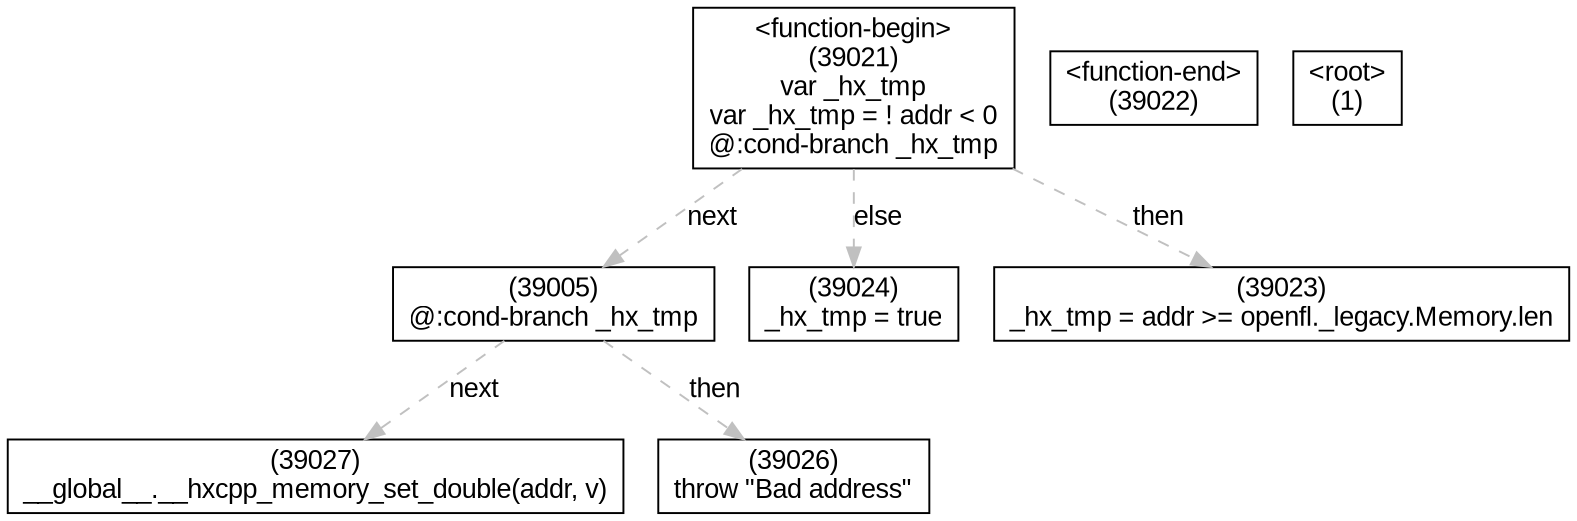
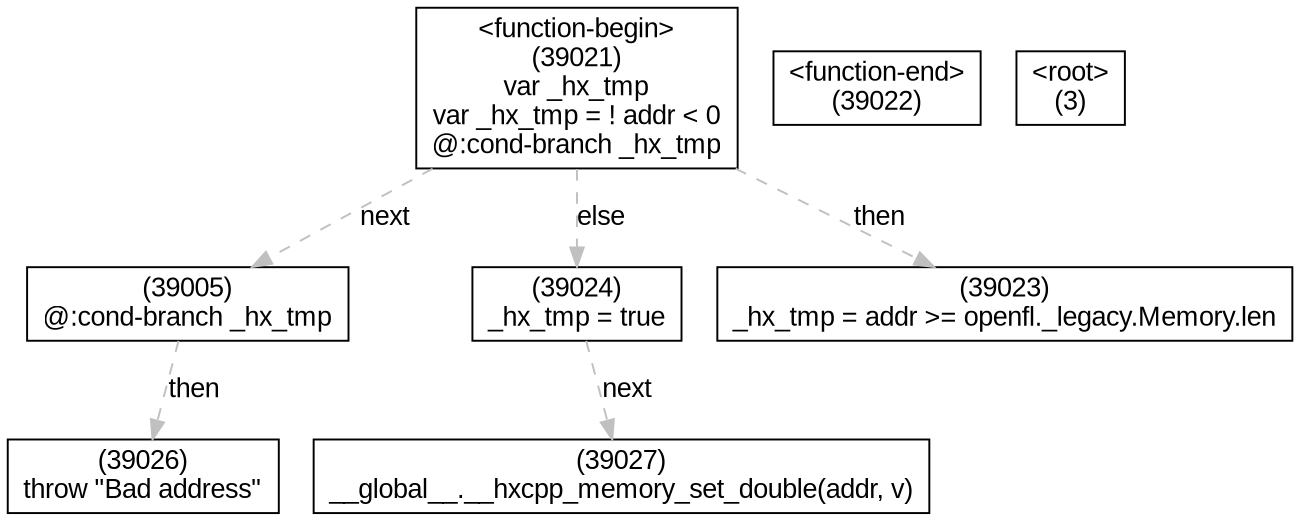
  digraph {
    fontname="Liberation Sans"
    node [fontname="Liberation Sans" shape=box]
    edge [color=gray fontname="Liberation Sans" style=dashed]
    n1 [label="(39027)\n__global__.__hxcpp_memory_set_double(addr, v)"]
    n2 [label="(39026)\nthrow \"Bad address\""]
    n3 [label="(39005)\n@:cond-branch _hx_tmp"]
    n4 [label="(39024)\n_hx_tmp = true"]
    n5 [label="(39023)\n_hx_tmp = addr >= openfl._legacy.Memory.len"]
    n6 [label="<function-end>\n(39022)"]
    n7 [label="<function-begin>\n(39021)\nvar _hx_tmp\nvar _hx_tmp = ! addr < 0\n@:cond-branch _hx_tmp"]
-   n8 [label="<root>\n(1)"]
-   n3 -> n1 [label=next]
+   n8 [label="<root>\n(3)"]
+   n4 -> n1 [label=next]
    n3 -> n2 [label=then]
    n7 -> n3 [label=next]
    n7 -> n4 [label=else]
    n7 -> n5 [label=then]
  }
